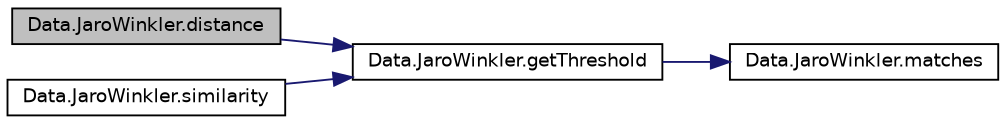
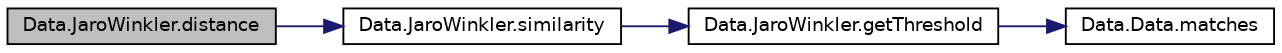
  digraph {
    rankdir=LR
    node [color=black fillcolor=white fontname=Helvetica fontsize=10 shape=record style=filled]
    edge [color=midnightblue fontname=Helvetica fontsize=10 labelfontname=Helvetica labelfontsize=10 style=solid]
    n1 [fillcolor=grey75 fontcolor=black height=0.2 label="Data.JaroWinkler.distance" width=0.4]
    n2 [height=0.2 label="Data.JaroWinkler.similarity" width=0.4]
    n3 [height=0.2 label="Data.JaroWinkler.getThreshold" width=0.4]
-   n4 [height=0.2 label="Data.JaroWinkler.matches" width=0.4]
-   n1 -> n3
+   n4 [height=0.2 label="Data.Data.matches" width=0.4]
+   n1 -> n2
    n2 -> n3
    n3 -> n4
  }
